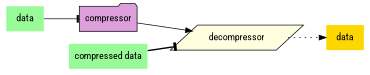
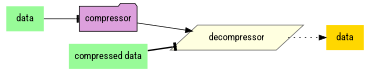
  digraph {
    fontname="Roboto Condensed"
    rankdir=LR
    node [color=black fillcolor=palegreen fontname="Roboto Condensed" shape=none style=filled]
    edge [arrowhead=tee fontname="Roboto Condensed" style=solid]
    data [color=gray40]
    compressor [fillcolor=plum shape=folder]
-   decompressor [fillcolor=lightyellow shape=parallelogram]
+   decompressor [color=gray40 fillcolor=lightyellow shape=parallelogram]
    n4 [color=gray40 label="compressed data"]
    n5 [fillcolor=gold label=data]
    data -> compressor
    compressor -> decompressor [arrowhead=normal]
    decompressor -> n5 [arrowhead=normal style=dotted]
    n4 -> decompressor [style=bold]
  }
